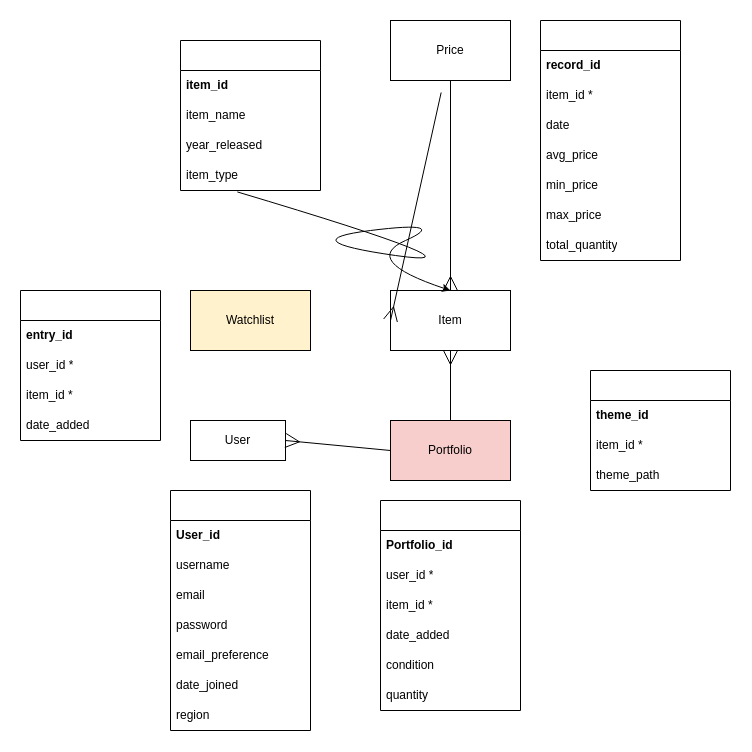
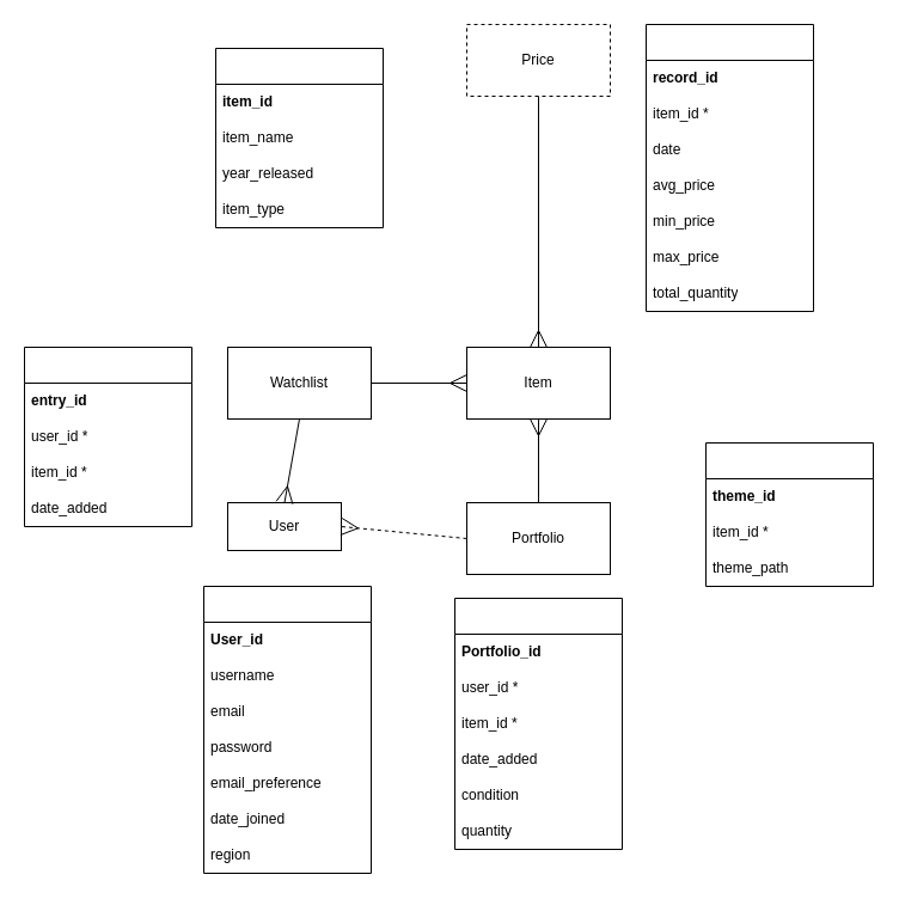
  <mxCell id="0" />
  <mxCell id="1" parent="0" />
  <mxCell id="2" value="Item" style="rounded=0;whiteSpace=wrap;html=1;" parent="1" vertex="1"><mxGeometry x="390" y="290" width="120" height="60" as="geometry" /></mxCell>
- <mxCell id="3" value="Price" style="rounded=0;whiteSpace=wrap;html=1;" parent="1" vertex="1"><mxGeometry x="390" y="20" width="120" height="60" as="geometry" /></mxCell>
+ <mxCell id="3" value="Price" style="rounded=0;whiteSpace=wrap;html=1;dashed=1;" parent="1" vertex="1"><mxGeometry x="390" y="20" width="120" height="60" as="geometry" /></mxCell>
  <mxCell id="4" value="User" style="rounded=0;whiteSpace=wrap;html=1;" parent="1" vertex="1"><mxGeometry x="190" y="420" width="95" height="40" as="geometry" /></mxCell>
- <mxCell id="5" value="Portfolio" style="rounded=0;whiteSpace=wrap;html=1;fillColor=#f8cecc;" parent="1" vertex="1"><mxGeometry x="390" y="420" width="120" height="60" as="geometry" /></mxCell>
- <mxCell id="6" value="Watchlist" style="rounded=0;whiteSpace=wrap;html=1;fillColor=#fff2cc;" parent="1" vertex="1"><mxGeometry x="190" y="290" width="120" height="60" as="geometry" /></mxCell>
+ <mxCell id="5" value="Portfolio" style="rounded=0;whiteSpace=wrap;html=1;" parent="1" vertex="1"><mxGeometry x="390" y="420" width="120" height="60" as="geometry" /></mxCell>
+ <mxCell id="6" value="Watchlist" style="rounded=0;whiteSpace=wrap;html=1;" parent="1" vertex="1"><mxGeometry x="190" y="290" width="120" height="60" as="geometry" /></mxCell>
  <mxCell id="7" value="" style="endArrow=ERmany;html=1;rounded=0;entryX=0.5;entryY=1;entryDx=0;entryDy=0;exitX=0.5;exitY=0;exitDx=0;exitDy=0;startArrow=none;startFill=0;sourcePerimeterSpacing=12;targetPerimeterSpacing=12;endSize=12;startSize=12;endFill=0;" parent="1" source="5" target="2" edge="1"><mxGeometry width="50" height="50" relative="1" as="geometry"><mxPoint x="450" y="410" as="sourcePoint" /><mxPoint x="500" y="360" as="targetPoint" /></mxGeometry></mxCell>
- <mxCell id="8" value="" style="endArrow=none;html=1;rounded=0;exitX=0;exitY=0.5;exitDx=0;exitDy=0;startArrow=ERmany;startFill=0;targetPerimeterSpacing=12;sourcePerimeterSpacing=12;endSize=12;startSize=12;" parent="1" source="2" target="3" edge="1"><mxGeometry width="50" height="50" relative="1" as="geometry"><mxPoint x="450" y="410" as="sourcePoint" /><mxPoint x="500" y="360" as="targetPoint" /></mxGeometry></mxCell>
+ <mxCell id="8" value="" style="endArrow=none;html=1;rounded=0;entryX=1;entryY=0.5;entryDx=0;entryDy=0;exitX=0;exitY=0.5;exitDx=0;exitDy=0;startArrow=ERmany;startFill=0;targetPerimeterSpacing=12;sourcePerimeterSpacing=12;endSize=12;startSize=12;" parent="1" source="2" target="6" edge="1"><mxGeometry width="50" height="50" relative="1" as="geometry"><mxPoint x="450" y="410" as="sourcePoint" /><mxPoint x="500" y="360" as="targetPoint" /></mxGeometry></mxCell>
  <mxCell id="9" value="" style="endArrow=none;html=1;rounded=0;entryX=0.5;entryY=1;entryDx=0;entryDy=0;targetPerimeterSpacing=12;sourcePerimeterSpacing=12;endSize=12;endFill=0;startArrow=ERmany;startFill=0;startSize=12;" parent="1" target="3" edge="1"><mxGeometry width="50" height="50" relative="1" as="geometry"><mxPoint x="450" y="290" as="sourcePoint" /><mxPoint x="500" y="360" as="targetPoint" /></mxGeometry></mxCell>
- <mxCell id="10" value="" style="endArrow=ERmany;html=1;rounded=0;entryX=1;entryY=0.5;entryDx=0;entryDy=0;exitX=0;exitY=0.5;exitDx=0;exitDy=0;targetPerimeterSpacing=12;sourcePerimeterSpacing=12;endSize=12;startSize=12;startArrow=none;startFill=0;endFill=0;" parent="1" source="5" target="4" edge="1"><mxGeometry width="50" height="50" relative="1" as="geometry"><mxPoint x="450" y="410" as="sourcePoint" /><mxPoint x="500" y="360" as="targetPoint" /></mxGeometry></mxCell>
+ <mxCell id="10" value="" style="endArrow=ERmany;html=1;rounded=0;entryX=1;entryY=0.5;entryDx=0;entryDy=0;exitX=0;exitY=0.5;exitDx=0;exitDy=0;targetPerimeterSpacing=12;sourcePerimeterSpacing=12;endSize=12;startSize=12;startArrow=none;startFill=0;endFill=0;dashed=1;" parent="1" source="5" target="4" edge="1"><mxGeometry width="50" height="50" relative="1" as="geometry"><mxPoint x="450" y="410" as="sourcePoint" /><mxPoint x="500" y="360" as="targetPoint" /></mxGeometry></mxCell>
+ <mxCell id="11" value="" style="endArrow=none;html=1;rounded=0;entryX=0.5;entryY=1;entryDx=0;entryDy=0;exitX=0.5;exitY=0;exitDx=0;exitDy=0;endSize=12;startSize=12;targetPerimeterSpacing=12;sourcePerimeterSpacing=12;startArrow=ERmany;startFill=0;" parent="1" source="4" target="6" edge="1"><mxGeometry width="50" height="50" relative="1" as="geometry"><mxPoint x="450" y="410" as="sourcePoint" /><mxPoint x="500" y="360" as="targetPoint" /></mxGeometry></mxCell>
  <mxCell id="12" value="" style="swimlane;fontStyle=0;childLayout=stackLayout;horizontal=1;startSize=30;horizontalStack=0;resizeParent=1;resizeParentMax=0;resizeLast=0;collapsible=1;marginBottom=0;whiteSpace=wrap;html=1;" parent="1" vertex="1"><mxGeometry x="170" y="490" width="140" height="240" as="geometry"><mxRectangle x="120" y="390" width="50" height="40" as="alternateBounds" /></mxGeometry></mxCell>
  <mxCell id="13" value="&lt;b&gt;User_id&lt;/b&gt;" style="text;strokeColor=none;fillColor=none;align=left;verticalAlign=middle;spacingLeft=4;spacingRight=4;overflow=hidden;points=[[0,0.5],[1,0.5]];portConstraint=eastwest;rotatable=0;whiteSpace=wrap;html=1;" parent="12" vertex="1"><mxGeometry y="30" width="140" height="30" as="geometry" /></mxCell>
  <mxCell id="14" value="username&lt;span style=&quot;white-space: pre;&quot;&gt;&#09;&lt;/span&gt;" style="text;strokeColor=none;fillColor=none;align=left;verticalAlign=middle;spacingLeft=4;spacingRight=4;overflow=hidden;points=[[0,0.5],[1,0.5]];portConstraint=eastwest;rotatable=0;whiteSpace=wrap;html=1;" parent="12" vertex="1"><mxGeometry y="60" width="140" height="30" as="geometry" /></mxCell>
  <mxCell id="15" value="email" style="text;strokeColor=none;fillColor=none;align=left;verticalAlign=middle;spacingLeft=4;spacingRight=4;overflow=hidden;points=[[0,0.5],[1,0.5]];portConstraint=eastwest;rotatable=0;whiteSpace=wrap;html=1;" parent="12" vertex="1"><mxGeometry y="90" width="140" height="30" as="geometry" /></mxCell>
  <mxCell id="16" value="password" style="text;strokeColor=none;fillColor=none;align=left;verticalAlign=middle;spacingLeft=4;spacingRight=4;overflow=hidden;points=[[0,0.5],[1,0.5]];portConstraint=eastwest;rotatable=0;whiteSpace=wrap;html=1;" parent="12" vertex="1"><mxGeometry y="120" width="140" height="30" as="geometry" /></mxCell>
  <mxCell id="17" value="email_preference" style="text;strokeColor=none;fillColor=none;align=left;verticalAlign=middle;spacingLeft=4;spacingRight=4;overflow=hidden;points=[[0,0.5],[1,0.5]];portConstraint=eastwest;rotatable=0;whiteSpace=wrap;html=1;" parent="12" vertex="1"><mxGeometry y="150" width="140" height="30" as="geometry" /></mxCell>
  <mxCell id="18" value="date_joined" style="text;strokeColor=none;fillColor=none;align=left;verticalAlign=middle;spacingLeft=4;spacingRight=4;overflow=hidden;points=[[0,0.5],[1,0.5]];portConstraint=eastwest;rotatable=0;whiteSpace=wrap;html=1;" parent="12" vertex="1"><mxGeometry y="180" width="140" height="30" as="geometry" /></mxCell>
  <mxCell id="19" value="region" style="text;strokeColor=none;fillColor=none;align=left;verticalAlign=middle;spacingLeft=4;spacingRight=4;overflow=hidden;points=[[0,0.5],[1,0.5]];portConstraint=eastwest;rotatable=0;whiteSpace=wrap;html=1;" parent="12" vertex="1"><mxGeometry y="210" width="140" height="30" as="geometry" /></mxCell>
  <mxCell id="20" value="" style="swimlane;fontStyle=0;childLayout=stackLayout;horizontal=1;startSize=30;horizontalStack=0;resizeParent=1;resizeParentMax=0;resizeLast=0;collapsible=1;marginBottom=0;whiteSpace=wrap;html=1;" parent="1" vertex="1"><mxGeometry x="380" y="500" width="140" height="210" as="geometry"><mxRectangle x="120" y="390" width="50" height="40" as="alternateBounds" /></mxGeometry></mxCell>
  <mxCell id="21" value="&lt;b&gt;Portfolio_id&lt;/b&gt;" style="text;strokeColor=none;fillColor=none;align=left;verticalAlign=middle;spacingLeft=4;spacingRight=4;overflow=hidden;points=[[0,0.5],[1,0.5]];portConstraint=eastwest;rotatable=0;whiteSpace=wrap;html=1;" parent="20" vertex="1"><mxGeometry y="30" width="140" height="30" as="geometry" /></mxCell>
  <mxCell id="22" value="user_id *" style="text;strokeColor=none;fillColor=none;align=left;verticalAlign=middle;spacingLeft=4;spacingRight=4;overflow=hidden;points=[[0,0.5],[1,0.5]];portConstraint=eastwest;rotatable=0;whiteSpace=wrap;html=1;" parent="20" vertex="1"><mxGeometry y="60" width="140" height="30" as="geometry" /></mxCell>
  <mxCell id="23" value="item_id *" style="text;strokeColor=none;fillColor=none;align=left;verticalAlign=middle;spacingLeft=4;spacingRight=4;overflow=hidden;points=[[0,0.5],[1,0.5]];portConstraint=eastwest;rotatable=0;whiteSpace=wrap;html=1;" parent="20" vertex="1"><mxGeometry y="90" width="140" height="30" as="geometry" /></mxCell>
  <mxCell id="24" value="date_added" style="text;strokeColor=none;fillColor=none;align=left;verticalAlign=middle;spacingLeft=4;spacingRight=4;overflow=hidden;points=[[0,0.5],[1,0.5]];portConstraint=eastwest;rotatable=0;whiteSpace=wrap;html=1;" parent="20" vertex="1"><mxGeometry y="120" width="140" height="30" as="geometry" /></mxCell>
  <mxCell id="25" value="condition" style="text;strokeColor=none;fillColor=none;align=left;verticalAlign=middle;spacingLeft=4;spacingRight=4;overflow=hidden;points=[[0,0.5],[1,0.5]];portConstraint=eastwest;rotatable=0;whiteSpace=wrap;html=1;" parent="20" vertex="1"><mxGeometry y="150" width="140" height="30" as="geometry" /></mxCell>
  <mxCell id="26" value="quantity" style="text;strokeColor=none;fillColor=none;align=left;verticalAlign=middle;spacingLeft=4;spacingRight=4;overflow=hidden;points=[[0,0.5],[1,0.5]];portConstraint=eastwest;rotatable=0;whiteSpace=wrap;html=1;" vertex="1" parent="20"><mxGeometry y="180" width="140" height="30" as="geometry" /></mxCell>
  <mxCell id="27" value="" style="swimlane;fontStyle=0;childLayout=stackLayout;horizontal=1;startSize=30;horizontalStack=0;resizeParent=1;resizeParentMax=0;resizeLast=0;collapsible=1;marginBottom=0;whiteSpace=wrap;html=1;" parent="1" vertex="1"><mxGeometry x="590" y="370" width="140" height="120" as="geometry"><mxRectangle x="120" y="390" width="50" height="40" as="alternateBounds" /></mxGeometry></mxCell>
  <mxCell id="28" value="&lt;b&gt;theme_id&lt;/b&gt;" style="text;strokeColor=none;fillColor=none;align=left;verticalAlign=middle;spacingLeft=4;spacingRight=4;overflow=hidden;points=[[0,0.5],[1,0.5]];portConstraint=eastwest;rotatable=0;whiteSpace=wrap;html=1;" parent="27" vertex="1"><mxGeometry y="30" width="140" height="30" as="geometry" /></mxCell>
  <mxCell id="29" value="item_id *" style="text;strokeColor=none;fillColor=none;align=left;verticalAlign=middle;spacingLeft=4;spacingRight=4;overflow=hidden;points=[[0,0.5],[1,0.5]];portConstraint=eastwest;rotatable=0;whiteSpace=wrap;html=1;" parent="27" vertex="1"><mxGeometry y="60" width="140" height="30" as="geometry" /></mxCell>
  <mxCell id="30" value="theme_path" style="text;strokeColor=none;fillColor=none;align=left;verticalAlign=middle;spacingLeft=4;spacingRight=4;overflow=hidden;points=[[0,0.5],[1,0.5]];portConstraint=eastwest;rotatable=0;whiteSpace=wrap;html=1;" parent="27" vertex="1"><mxGeometry y="90" width="140" height="30" as="geometry" /></mxCell>
  <mxCell id="31" value="" style="swimlane;fontStyle=0;childLayout=stackLayout;horizontal=1;startSize=30;horizontalStack=0;resizeParent=1;resizeParentMax=0;resizeLast=0;collapsible=1;marginBottom=0;whiteSpace=wrap;html=1;" parent="1" vertex="1"><mxGeometry x="20" y="290" width="140" height="150" as="geometry"><mxRectangle x="120" y="390" width="50" height="40" as="alternateBounds" /></mxGeometry></mxCell>
  <mxCell id="32" value="&lt;b&gt;entry_id&lt;/b&gt;" style="text;strokeColor=none;fillColor=none;align=left;verticalAlign=middle;spacingLeft=4;spacingRight=4;overflow=hidden;points=[[0,0.5],[1,0.5]];portConstraint=eastwest;rotatable=0;whiteSpace=wrap;html=1;" parent="31" vertex="1"><mxGeometry y="30" width="140" height="30" as="geometry" /></mxCell>
  <mxCell id="33" value="user_id *" style="text;strokeColor=none;fillColor=none;align=left;verticalAlign=middle;spacingLeft=4;spacingRight=4;overflow=hidden;points=[[0,0.5],[1,0.5]];portConstraint=eastwest;rotatable=0;whiteSpace=wrap;html=1;" parent="31" vertex="1"><mxGeometry y="60" width="140" height="30" as="geometry" /></mxCell>
  <mxCell id="34" value="item_id *" style="text;strokeColor=none;fillColor=none;align=left;verticalAlign=middle;spacingLeft=4;spacingRight=4;overflow=hidden;points=[[0,0.5],[1,0.5]];portConstraint=eastwest;rotatable=0;whiteSpace=wrap;html=1;" parent="31" vertex="1"><mxGeometry y="90" width="140" height="30" as="geometry" /></mxCell>
  <mxCell id="35" value="date_added" style="text;strokeColor=none;fillColor=none;align=left;verticalAlign=middle;spacingLeft=4;spacingRight=4;overflow=hidden;points=[[0,0.5],[1,0.5]];portConstraint=eastwest;rotatable=0;whiteSpace=wrap;html=1;" parent="31" vertex="1"><mxGeometry y="120" width="140" height="30" as="geometry" /></mxCell>
  <mxCell id="36" value="" style="swimlane;fontStyle=0;childLayout=stackLayout;horizontal=1;startSize=30;horizontalStack=0;resizeParent=1;resizeParentMax=0;resizeLast=0;collapsible=1;marginBottom=0;whiteSpace=wrap;html=1;" parent="1" vertex="1"><mxGeometry x="540" y="20" width="140" height="240" as="geometry"><mxRectangle x="120" y="390" width="50" height="40" as="alternateBounds" /></mxGeometry></mxCell>
  <mxCell id="37" value="&lt;b&gt;record_id&lt;/b&gt;" style="text;strokeColor=none;fillColor=none;align=left;verticalAlign=middle;spacingLeft=4;spacingRight=4;overflow=hidden;points=[[0,0.5],[1,0.5]];portConstraint=eastwest;rotatable=0;whiteSpace=wrap;html=1;" parent="36" vertex="1"><mxGeometry y="30" width="140" height="30" as="geometry" /></mxCell>
  <mxCell id="38" value="item_id *" style="text;strokeColor=none;fillColor=none;align=left;verticalAlign=middle;spacingLeft=4;spacingRight=4;overflow=hidden;points=[[0,0.5],[1,0.5]];portConstraint=eastwest;rotatable=0;whiteSpace=wrap;html=1;" parent="36" vertex="1"><mxGeometry y="60" width="140" height="30" as="geometry" /></mxCell>
  <mxCell id="39" value="date" style="text;strokeColor=none;fillColor=none;align=left;verticalAlign=middle;spacingLeft=4;spacingRight=4;overflow=hidden;points=[[0,0.5],[1,0.5]];portConstraint=eastwest;rotatable=0;whiteSpace=wrap;html=1;" parent="36" vertex="1"><mxGeometry y="90" width="140" height="30" as="geometry" /></mxCell>
  <mxCell id="40" value="avg_price" style="text;strokeColor=none;fillColor=none;align=left;verticalAlign=middle;spacingLeft=4;spacingRight=4;overflow=hidden;points=[[0,0.5],[1,0.5]];portConstraint=eastwest;rotatable=0;whiteSpace=wrap;html=1;" parent="36" vertex="1"><mxGeometry y="120" width="140" height="30" as="geometry" /></mxCell>
  <mxCell id="41" value="min_price" style="text;strokeColor=none;fillColor=none;align=left;verticalAlign=middle;spacingLeft=4;spacingRight=4;overflow=hidden;points=[[0,0.5],[1,0.5]];portConstraint=eastwest;rotatable=0;whiteSpace=wrap;html=1;" parent="36" vertex="1"><mxGeometry y="150" width="140" height="30" as="geometry" /></mxCell>
  <mxCell id="42" value="max_price" style="text;strokeColor=none;fillColor=none;align=left;verticalAlign=middle;spacingLeft=4;spacingRight=4;overflow=hidden;points=[[0,0.5],[1,0.5]];portConstraint=eastwest;rotatable=0;whiteSpace=wrap;html=1;" parent="36" vertex="1"><mxGeometry y="180" width="140" height="30" as="geometry" /></mxCell>
  <mxCell id="43" value="total_quantity" style="text;strokeColor=none;fillColor=none;align=left;verticalAlign=middle;spacingLeft=4;spacingRight=4;overflow=hidden;points=[[0,0.5],[1,0.5]];portConstraint=eastwest;rotatable=0;whiteSpace=wrap;html=1;" parent="36" vertex="1"><mxGeometry y="210" width="140" height="30" as="geometry" /></mxCell>
  <mxCell id="44" value="" style="swimlane;fontStyle=0;childLayout=stackLayout;horizontal=1;startSize=30;horizontalStack=0;resizeParent=1;resizeParentMax=0;resizeLast=0;collapsible=1;marginBottom=0;whiteSpace=wrap;html=1;" parent="1" vertex="1"><mxGeometry x="180" y="40" width="140" height="150" as="geometry"><mxRectangle x="120" y="390" width="50" height="40" as="alternateBounds" /></mxGeometry></mxCell>
  <mxCell id="45" value="&lt;b&gt;item_id&lt;/b&gt;" style="text;strokeColor=none;fillColor=none;align=left;verticalAlign=middle;spacingLeft=4;spacingRight=4;overflow=hidden;points=[[0,0.5],[1,0.5]];portConstraint=eastwest;rotatable=0;whiteSpace=wrap;html=1;" parent="44" vertex="1"><mxGeometry y="30" width="140" height="30" as="geometry" /></mxCell>
  <mxCell id="46" value="item_name" style="text;strokeColor=none;fillColor=none;align=left;verticalAlign=middle;spacingLeft=4;spacingRight=4;overflow=hidden;points=[[0,0.5],[1,0.5]];portConstraint=eastwest;rotatable=0;whiteSpace=wrap;html=1;" parent="44" vertex="1"><mxGeometry y="60" width="140" height="30" as="geometry" /></mxCell>
  <mxCell id="47" value="year_released" style="text;strokeColor=none;fillColor=none;align=left;verticalAlign=middle;spacingLeft=4;spacingRight=4;overflow=hidden;points=[[0,0.5],[1,0.5]];portConstraint=eastwest;rotatable=0;whiteSpace=wrap;html=1;" parent="44" vertex="1"><mxGeometry y="90" width="140" height="30" as="geometry" /></mxCell>
  <mxCell id="48" value="item_type" style="text;strokeColor=none;fillColor=none;align=left;verticalAlign=middle;spacingLeft=4;spacingRight=4;overflow=hidden;points=[[0,0.5],[1,0.5]];portConstraint=eastwest;rotatable=0;whiteSpace=wrap;html=1;" parent="44" vertex="1"><mxGeometry y="120" width="140" height="30" as="geometry" /></mxCell>
- <mxCell id="49" value="" style="curved=1;endArrow=classic;html=1;rounded=0;exitX=0.406;exitY=1.047;exitDx=0;exitDy=0;exitPerimeter=0;entryX=0.5;entryY=0;entryDx=0;entryDy=0;" parent="1" source="48" target="2" edge="1"><mxGeometry width="50" height="50" relative="1" as="geometry"><mxPoint x="450" y="270" as="sourcePoint" /><mxPoint x="500" y="220" as="targetPoint" /><Array as="points"><mxPoint x="500" y="270" /><mxPoint x="290" y="240" /><mxPoint x="450" y="220" /><mxPoint x="360" y="260" /></Array></mxGeometry></mxCell>
